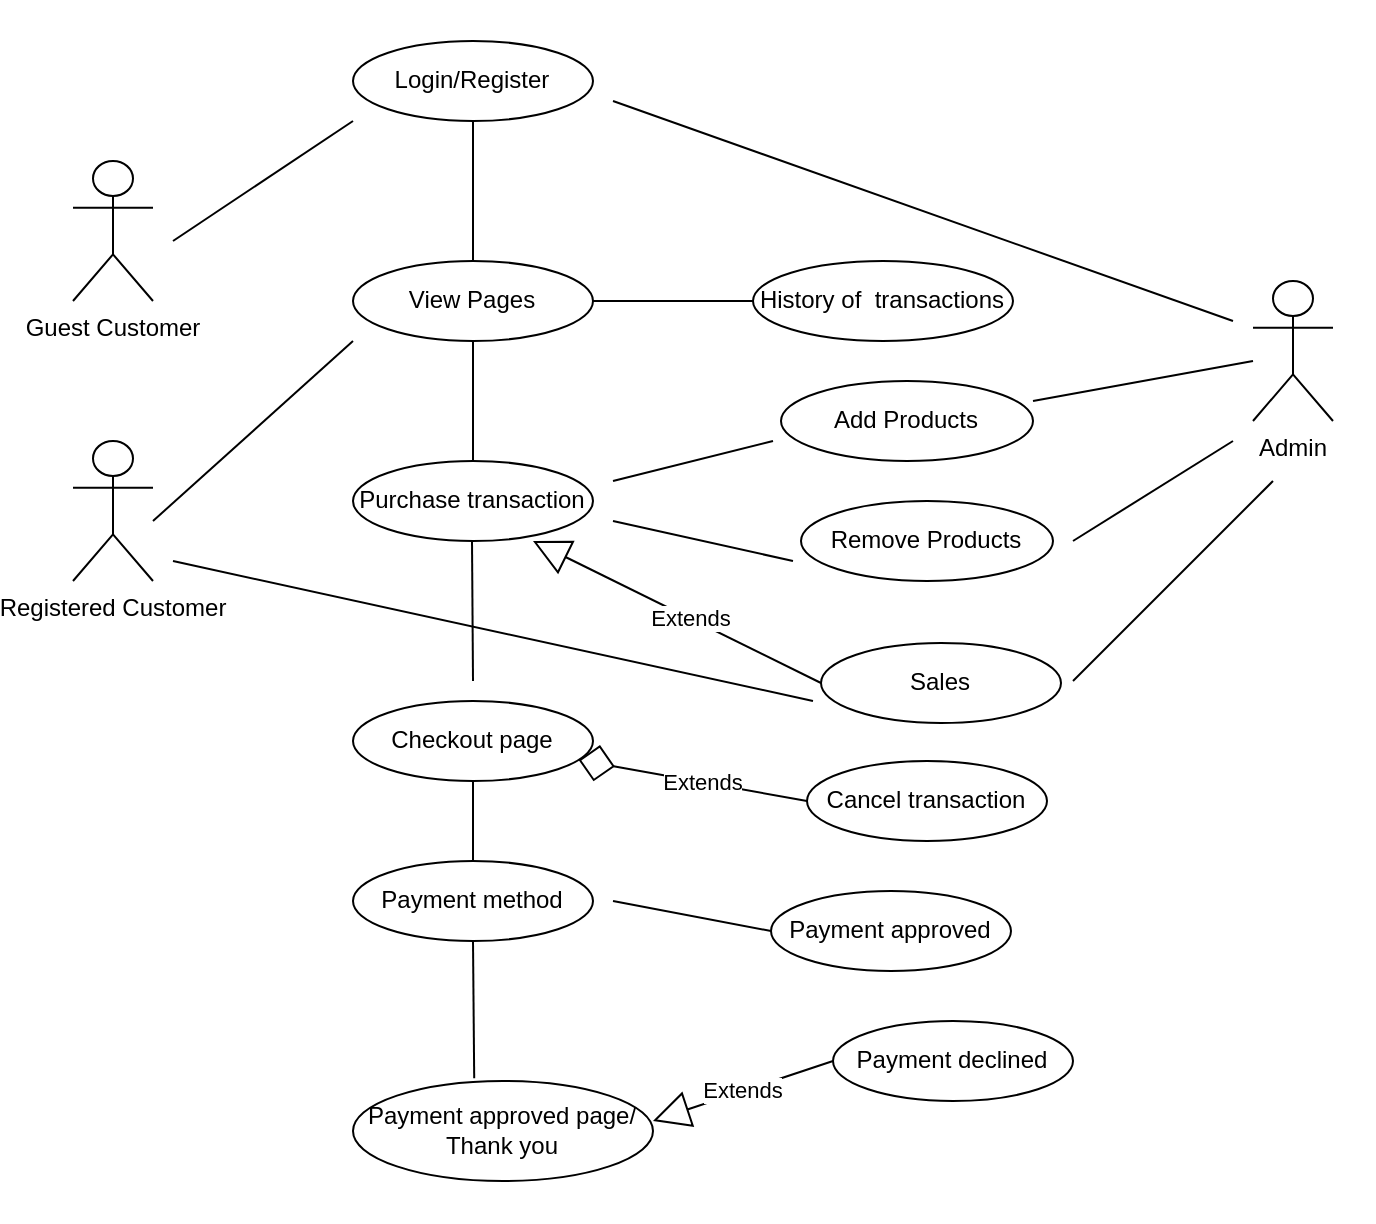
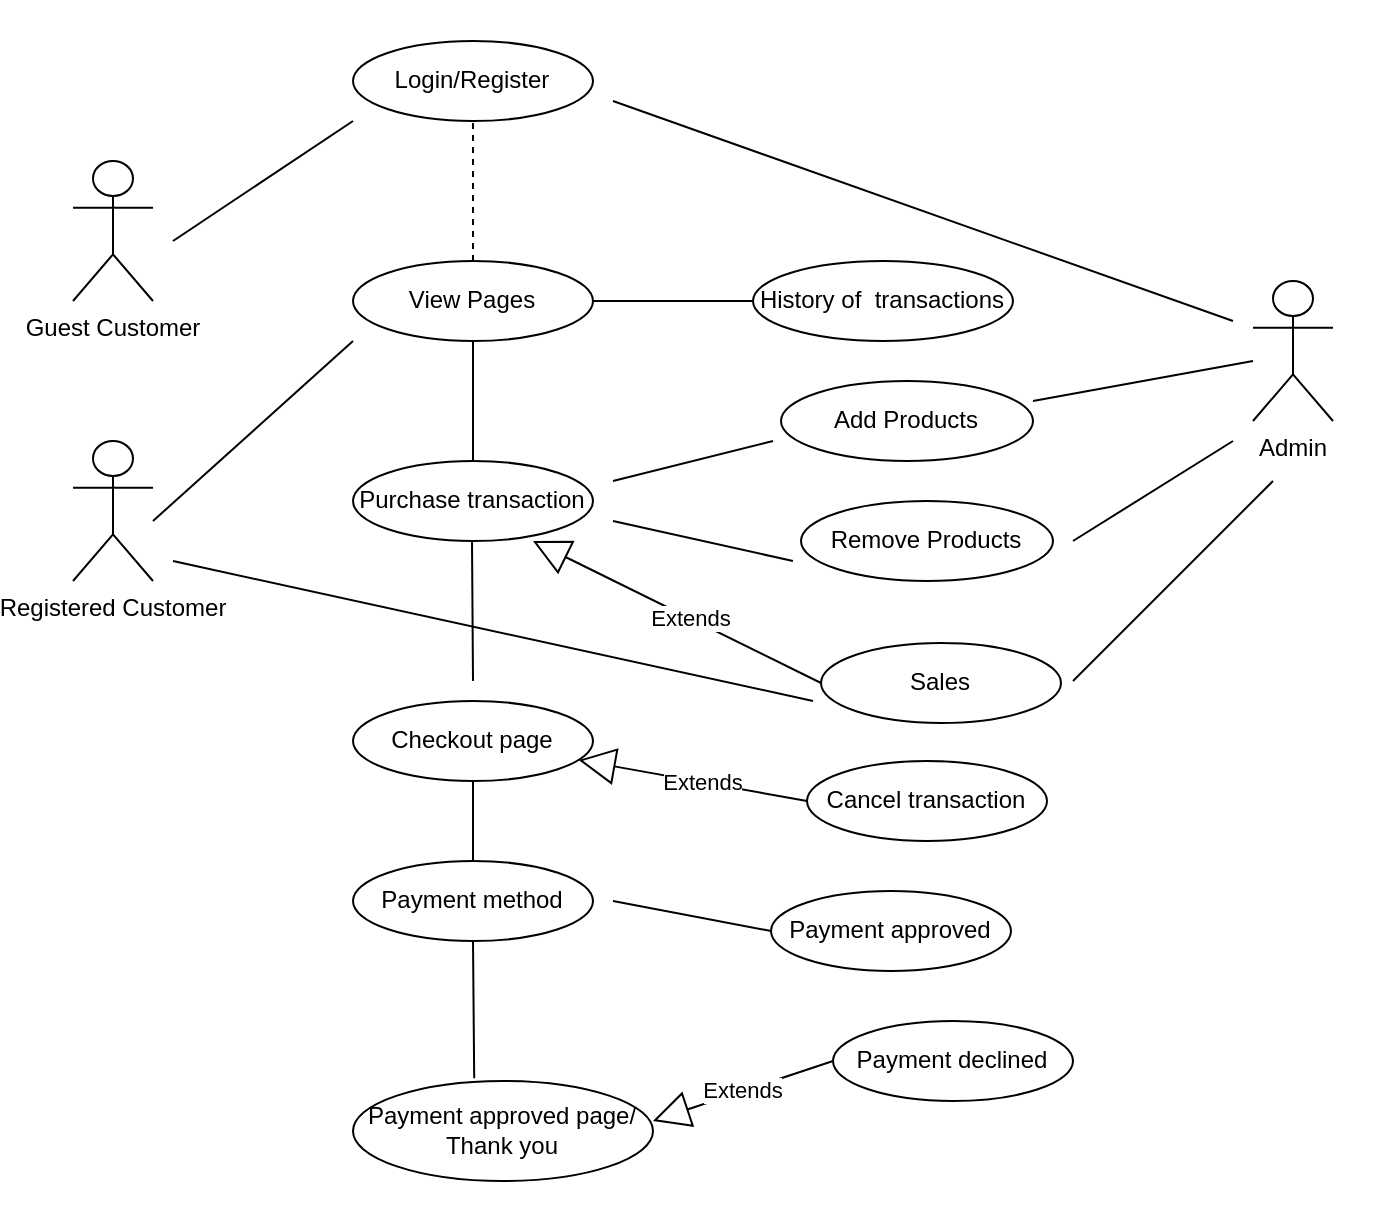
  <mxCell id="0" />
  <mxCell id="1" parent="0" />
  <mxCell id="2" value="Login/Register" style="ellipse;whiteSpace=wrap;html=1;" parent="1" vertex="1"><mxGeometry x="160" y="20" width="120" height="40" as="geometry" /></mxCell>
  <mxCell id="3" value="Guest Customer" style="shape=umlActor;verticalLabelPosition=bottom;verticalAlign=top;html=1;" parent="1" vertex="1"><mxGeometry x="20" y="80" width="40" height="70" as="geometry" /></mxCell>
  <mxCell id="4" value="" style="endArrow=none;html=1;rounded=0;" parent="1" edge="1"><mxGeometry width="50" height="50" relative="1" as="geometry"><mxPoint x="70" y="120" as="sourcePoint" /><mxPoint x="160" y="60" as="targetPoint" /></mxGeometry></mxCell>
  <mxCell id="5" value="View Pages" style="ellipse;whiteSpace=wrap;html=1;" parent="1" vertex="1"><mxGeometry x="160" y="130" width="120" height="40" as="geometry" /></mxCell>
- <mxCell id="6" value="" style="endArrow=none;html=1;rounded=0;exitX=0.5;exitY=0;exitDx=0;exitDy=0;entryX=0.5;entryY=1;entryDx=0;entryDy=0;" parent="1" source="5" target="2" edge="1"><mxGeometry width="50" height="50" relative="1" as="geometry"><mxPoint x="220" y="110" as="sourcePoint" /><mxPoint x="220" y="70" as="targetPoint" /></mxGeometry></mxCell>
+ <mxCell id="6" value="" style="endArrow=none;html=1;rounded=0;exitX=0.5;exitY=0;exitDx=0;exitDy=0;entryX=0.5;entryY=1;entryDx=0;entryDy=0;dashed=1;" parent="1" source="5" target="2" edge="1"><mxGeometry width="50" height="50" relative="1" as="geometry"><mxPoint x="220" y="110" as="sourcePoint" /><mxPoint x="220" y="70" as="targetPoint" /></mxGeometry></mxCell>
  <mxCell id="7" value="Purchase transaction" style="ellipse;whiteSpace=wrap;html=1;" parent="1" vertex="1"><mxGeometry x="160" y="230" width="120" height="40" as="geometry" /></mxCell>
  <mxCell id="8" value="" style="endArrow=none;html=1;rounded=0;entryX=0.5;entryY=1;entryDx=0;entryDy=0;" parent="1" target="5" edge="1"><mxGeometry width="50" height="50" relative="1" as="geometry"><mxPoint x="220" y="230" as="sourcePoint" /><mxPoint x="220" y="180" as="targetPoint" /></mxGeometry></mxCell>
  <mxCell id="9" value="Checkout page" style="ellipse;whiteSpace=wrap;html=1;" parent="1" vertex="1"><mxGeometry x="160" y="350" width="120" height="40" as="geometry" /></mxCell>
  <mxCell id="10" value="Cancel transaction" style="ellipse;whiteSpace=wrap;html=1;" parent="1" vertex="1"><mxGeometry x="387" y="380" width="120" height="40" as="geometry" /></mxCell>
  <mxCell id="11" value="Add Products" style="ellipse;whiteSpace=wrap;html=1;" parent="1" vertex="1"><mxGeometry x="374" y="190" width="126" height="40" as="geometry" /></mxCell>
  <mxCell id="12" value="Admin" style="shape=umlActor;verticalLabelPosition=bottom;verticalAlign=top;html=1;" parent="1" vertex="1"><mxGeometry x="610" y="140" width="40" height="70" as="geometry" /></mxCell>
  <mxCell id="13" value="" style="endArrow=none;html=1;rounded=0;" parent="1" edge="1"><mxGeometry width="50" height="50" relative="1" as="geometry"><mxPoint x="500" y="200" as="sourcePoint" /><mxPoint x="610" y="180" as="targetPoint" /></mxGeometry></mxCell>
  <mxCell id="14" value="" style="endArrow=none;html=1;rounded=0;" parent="1" edge="1"><mxGeometry width="50" height="50" relative="1" as="geometry"><mxPoint x="290" y="240" as="sourcePoint" /><mxPoint x="370" y="220" as="targetPoint" /></mxGeometry></mxCell>
- <mxCell id="15" value="Extends" style="endArrow=diamond;endSize=16;endFill=0;html=1;rounded=0;exitX=0;exitY=0.5;exitDx=0;exitDy=0;" parent="1" source="10" target="9" edge="1"><mxGeometry x="-0.091" width="160" relative="1" as="geometry"><mxPoint x="370" y="320" as="sourcePoint" /><mxPoint x="290" y="340" as="targetPoint" /><mxPoint as="offset" /></mxGeometry></mxCell>
+ <mxCell id="15" value="Extends" style="endArrow=block;endSize=16;endFill=0;html=1;rounded=0;exitX=0;exitY=0.5;exitDx=0;exitDy=0;" parent="1" source="10" target="9" edge="1"><mxGeometry x="-0.091" width="160" relative="1" as="geometry"><mxPoint x="370" y="320" as="sourcePoint" /><mxPoint x="290" y="340" as="targetPoint" /><mxPoint as="offset" /></mxGeometry></mxCell>
  <mxCell id="16" value="" style="endArrow=none;html=1;rounded=0;" parent="1" edge="1"><mxGeometry width="50" height="50" relative="1" as="geometry"><mxPoint x="290" y="50" as="sourcePoint" /><mxPoint x="600" y="160" as="targetPoint" /></mxGeometry></mxCell>
  <mxCell id="17" value="History of&amp;nbsp; transactions" style="ellipse;whiteSpace=wrap;html=1;" parent="1" vertex="1"><mxGeometry x="360" y="130" width="130" height="40" as="geometry" /></mxCell>
  <mxCell id="18" value="Registered Customer" style="shape=umlActor;verticalLabelPosition=bottom;verticalAlign=top;html=1;" parent="1" vertex="1"><mxGeometry x="20" y="220" width="40" height="70" as="geometry" /></mxCell>
  <mxCell id="19" value="" style="endArrow=none;html=1;rounded=0;exitX=1;exitY=0.5;exitDx=0;exitDy=0;" parent="1" source="5" edge="1"><mxGeometry width="50" height="50" relative="1" as="geometry"><mxPoint x="280" y="160" as="sourcePoint" /><mxPoint x="360" y="150" as="targetPoint" /></mxGeometry></mxCell>
  <mxCell id="20" value="" style="endArrow=none;html=1;rounded=0;" parent="1" edge="1"><mxGeometry width="50" height="50" relative="1" as="geometry"><mxPoint x="60" y="260" as="sourcePoint" /><mxPoint x="160" y="170" as="targetPoint" /></mxGeometry></mxCell>
  <mxCell id="21" value="" style="endArrow=none;html=1;rounded=0;entryX=0.5;entryY=1;entryDx=0;entryDy=0;" parent="1" edge="1"><mxGeometry width="50" height="50" relative="1" as="geometry"><mxPoint x="220" y="340" as="sourcePoint" /><mxPoint x="219.5" y="270" as="targetPoint" /></mxGeometry></mxCell>
  <mxCell id="22" value="Payment method" style="ellipse;whiteSpace=wrap;html=1;" parent="1" vertex="1"><mxGeometry x="160" y="430" width="120" height="40" as="geometry" /></mxCell>
  <mxCell id="23" value="Payment declined" style="ellipse;whiteSpace=wrap;html=1;" parent="1" vertex="1"><mxGeometry x="400" y="510" width="120" height="40" as="geometry" /></mxCell>
  <mxCell id="24" value="Payment approved" style="ellipse;whiteSpace=wrap;html=1;" parent="1" vertex="1"><mxGeometry x="369" y="445" width="120" height="40" as="geometry" /></mxCell>
  <mxCell id="25" value="Payment approved page/ Thank you" style="ellipse;whiteSpace=wrap;html=1;" parent="1" vertex="1"><mxGeometry x="160" y="540" width="150" height="50" as="geometry" /></mxCell>
  <mxCell id="26" value="Extends" style="endArrow=block;endSize=16;endFill=0;html=1;rounded=0;entryX=1;entryY=0.5;entryDx=0;entryDy=0;exitX=0;exitY=0.5;exitDx=0;exitDy=0;" parent="1" source="23" edge="1"><mxGeometry width="160" relative="1" as="geometry"><mxPoint x="390" y="540" as="sourcePoint" /><mxPoint x="310" y="560" as="targetPoint" /></mxGeometry></mxCell>
  <mxCell id="27" value="" style="endArrow=none;html=1;rounded=0;entryX=0.5;entryY=1;entryDx=0;entryDy=0;" parent="1" target="9" edge="1"><mxGeometry width="50" height="50" relative="1" as="geometry"><mxPoint x="220" y="430" as="sourcePoint" /><mxPoint x="219.5" y="380" as="targetPoint" /></mxGeometry></mxCell>
  <mxCell id="28" value="" style="endArrow=none;html=1;rounded=0;exitX=0.404;exitY=-0.027;exitDx=0;exitDy=0;exitPerimeter=0;entryX=0.5;entryY=1;entryDx=0;entryDy=0;" parent="1" source="25" target="22" edge="1"><mxGeometry width="50" height="50" relative="1" as="geometry"><mxPoint x="220" y="530" as="sourcePoint" /><mxPoint x="220" y="480" as="targetPoint" /></mxGeometry></mxCell>
  <mxCell id="29" value="" style="endArrow=none;html=1;rounded=0;entryX=0;entryY=0.5;entryDx=0;entryDy=0;" parent="1" target="24" edge="1"><mxGeometry width="50" height="50" relative="1" as="geometry"><mxPoint x="290" y="450" as="sourcePoint" /><mxPoint x="360" y="420" as="targetPoint" /></mxGeometry></mxCell>
  <mxCell id="30" value="Remove Products" style="ellipse;whiteSpace=wrap;html=1;" parent="1" vertex="1"><mxGeometry x="384" y="250" width="126" height="40" as="geometry" /></mxCell>
  <mxCell id="31" value="" style="endArrow=none;html=1;rounded=0;" parent="1" edge="1"><mxGeometry width="50" height="50" relative="1" as="geometry"><mxPoint x="290" y="260" as="sourcePoint" /><mxPoint x="380" y="280" as="targetPoint" /></mxGeometry></mxCell>
  <mxCell id="32" value="" style="endArrow=none;html=1;rounded=0;" parent="1" edge="1"><mxGeometry width="50" height="50" relative="1" as="geometry"><mxPoint x="520" y="270" as="sourcePoint" /><mxPoint x="600" y="220" as="targetPoint" /></mxGeometry></mxCell>
  <mxCell id="33" value="Sales" style="ellipse;whiteSpace=wrap;html=1;" vertex="1" parent="1"><mxGeometry x="394" y="321" width="120" height="40" as="geometry" /></mxCell>
  <mxCell id="34" value="Extends" style="endArrow=block;endSize=16;endFill=0;html=1;rounded=0;exitX=0;exitY=0.5;exitDx=0;exitDy=0;entryX=0.75;entryY=1;entryDx=0;entryDy=0;entryPerimeter=0;" edge="1" parent="1" source="33" target="7"><mxGeometry x="-0.091" width="160" relative="1" as="geometry"><mxPoint x="377" y="261" as="sourcePoint" /><mxPoint x="280" y="320" as="targetPoint" /><mxPoint as="offset" /></mxGeometry></mxCell>
  <mxCell id="35" value="" style="endArrow=none;html=1;rounded=0;" edge="1" parent="1"><mxGeometry width="50" height="50" relative="1" as="geometry"><mxPoint x="520" y="340" as="sourcePoint" /><mxPoint x="620" y="240" as="targetPoint" /></mxGeometry></mxCell>
  <mxCell id="36" value="" style="endArrow=none;html=1;rounded=0;" edge="1" parent="1"><mxGeometry width="50" height="50" relative="1" as="geometry"><mxPoint x="70" y="280" as="sourcePoint" /><mxPoint x="390" y="350" as="targetPoint" /></mxGeometry></mxCell>
